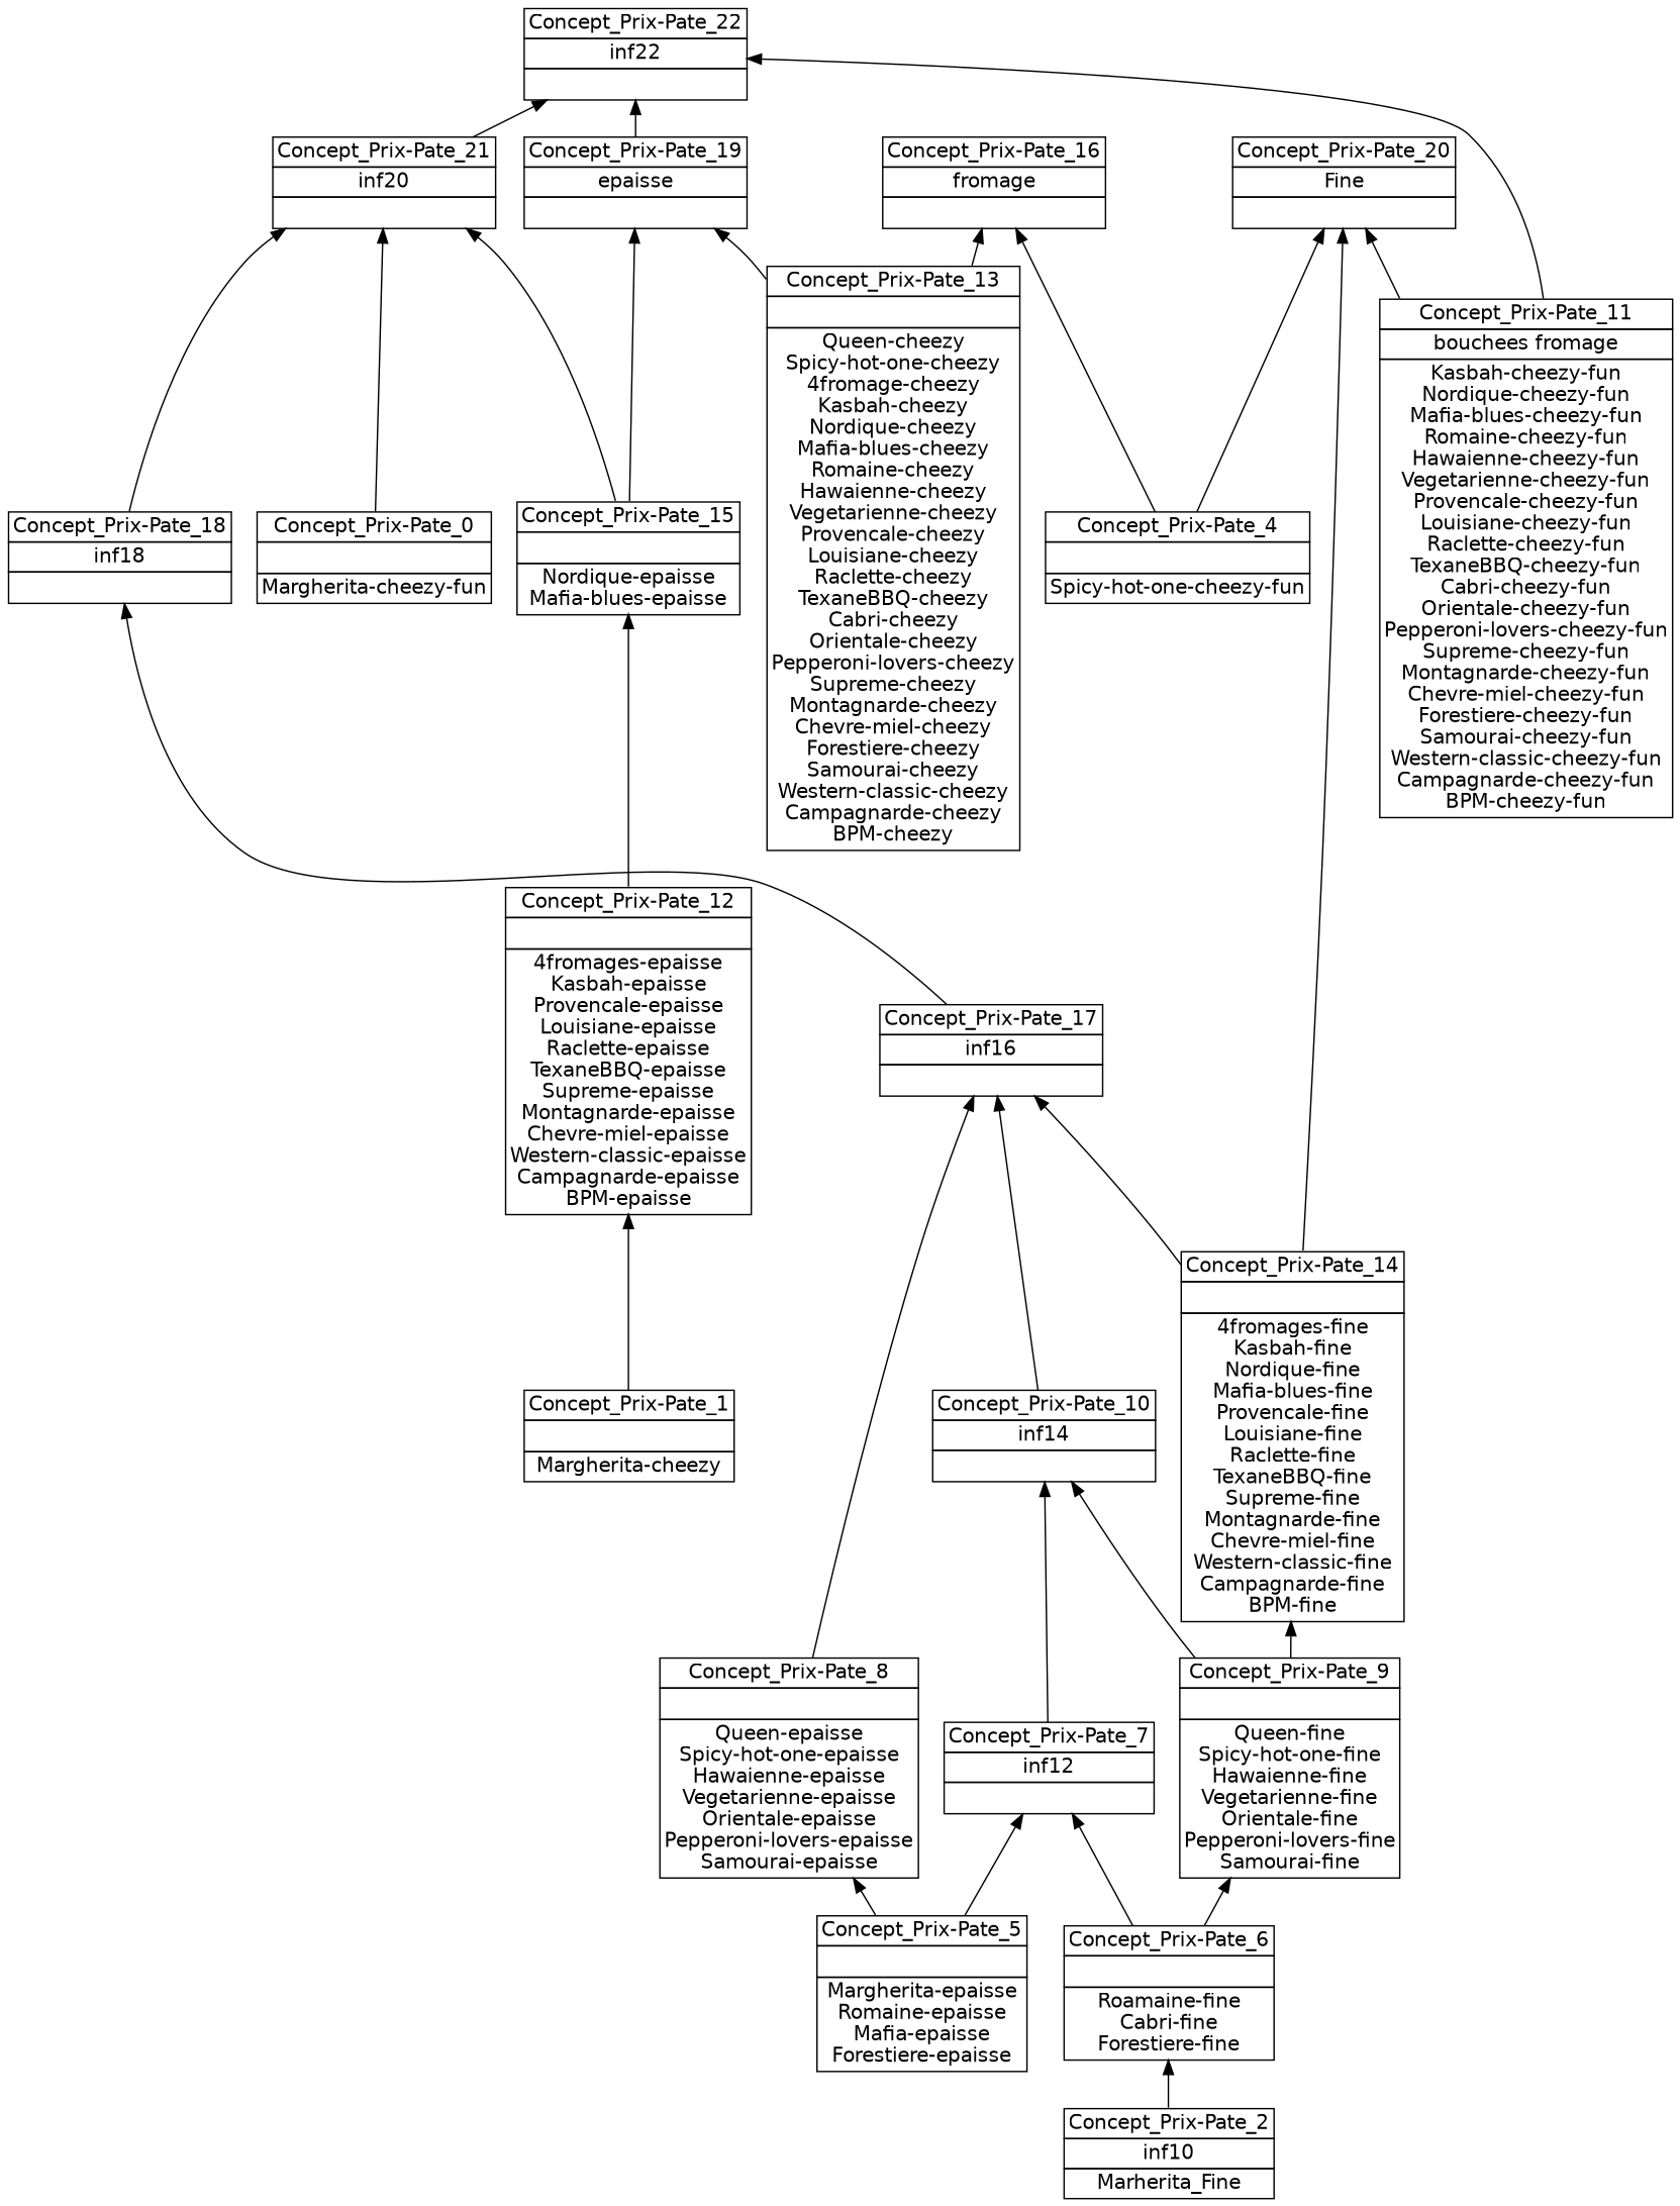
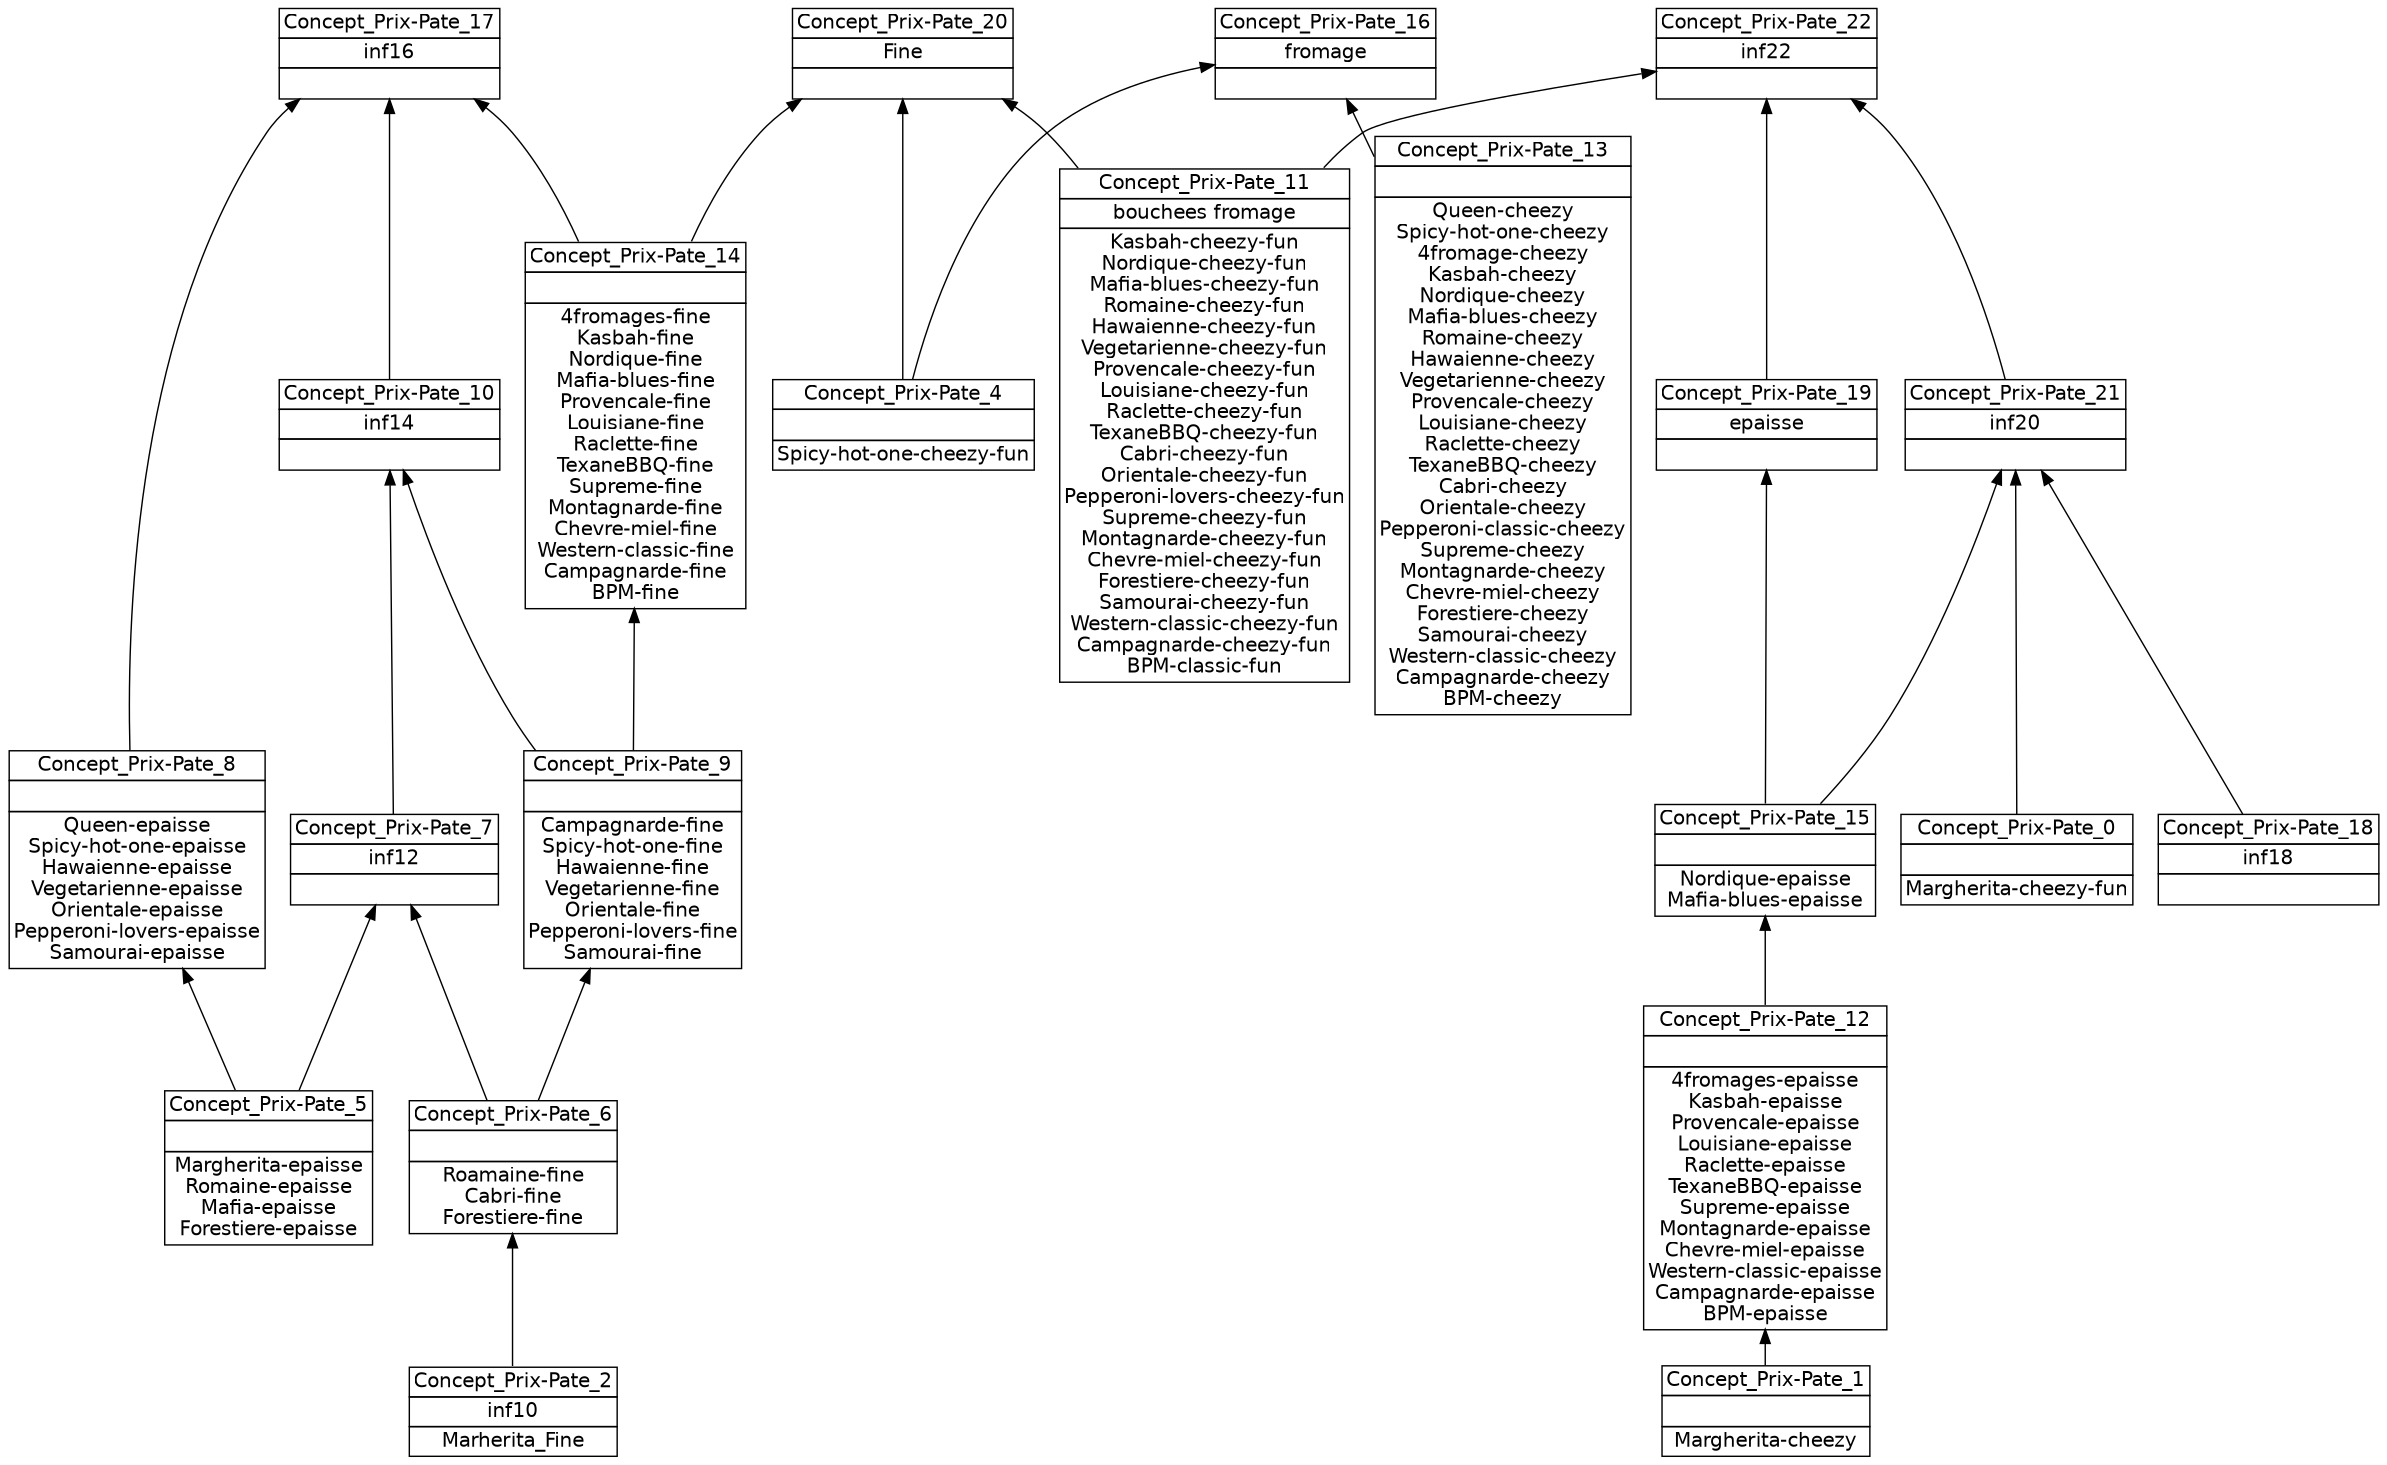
  digraph {
    nodesep=0.2
    rankdir=BT
    ranksep=0.3
    node [fontname="DejaVu Sans" margin="0.03,0.03" shape=none]
    edge [headport=p tailport=p]
    n1 [label=<<table border="0" cellborder="1" cellspacing="0" port="p"><tr><td>Concept_Prix-Pate_2</td></tr><tr><td>inf10<br/></td></tr><tr><td>Marherita_Fine<br/></td></tr></table>>]
    n2 [label=<<table border="0" cellborder="1" cellspacing="0" port="p"><tr><td>Concept_Prix-Pate_6</td></tr><tr><td><br/></td></tr><tr><td>Roamaine-fine<br/>Cabri-fine<br/>Forestiere-fine<br/></td></tr></table>>]
    n3 [label=<<table border="0" cellborder="1" cellspacing="0" port="p"><tr><td>Concept_Prix-Pate_7</td></tr><tr><td>inf12<br/></td></tr><tr><td><br/></td></tr></table>>]
-   n4 [label=<<table border="0" cellborder="1" cellspacing="0" port="p"><tr><td>Concept_Prix-Pate_9</td></tr><tr><td><br/></td></tr><tr><td>Queen-fine<br/>Spicy-hot-one-fine<br/>Hawaienne-fine<br/>Vegetarienne-fine<br/>Orientale-fine<br/>Pepperoni-lovers-fine<br/>Samourai-fine<br/></td></tr></table>>]
+   n4 [label=<<table border="0" cellborder="1" cellspacing="0" port="p"><tr><td>Concept_Prix-Pate_9</td></tr><tr><td><br/></td></tr><tr><td>Campagnarde-fine<br/>Spicy-hot-one-fine<br/>Hawaienne-fine<br/>Vegetarienne-fine<br/>Orientale-fine<br/>Pepperoni-lovers-fine<br/>Samourai-fine<br/></td></tr></table>>]
    n5 [label=<<table border="0" cellborder="1" cellspacing="0" port="p"><tr><td>Concept_Prix-Pate_1</td></tr><tr><td><br/></td></tr><tr><td>Margherita-cheezy<br/></td></tr></table>>]
    n6 [label=<<table border="0" cellborder="1" cellspacing="0" port="p"><tr><td>Concept_Prix-Pate_12</td></tr><tr><td><br/></td></tr><tr><td>4fromages-epaisse<br/>Kasbah-epaisse<br/>Provencale-epaisse<br/>Louisiane-epaisse<br/>Raclette-epaisse<br/>TexaneBBQ-epaisse<br/>Supreme-epaisse<br/>Montagnarde-epaisse<br/>Chevre-miel-epaisse<br/>Western-classic-epaisse<br/>Campagnarde-epaisse<br/>BPM-epaisse<br/></td></tr></table>>]
    n7 [label=<<table border="0" cellborder="1" cellspacing="0" port="p"><tr><td>Concept_Prix-Pate_15</td></tr><tr><td><br/></td></tr><tr><td>Nordique-epaisse<br/>Mafia-blues-epaisse<br/></td></tr></table>>]
-   n8 [label=<<table border="0" cellborder="1" cellspacing="0" port="p"><tr><td>Concept_Prix-Pate_13</td></tr><tr><td><br/></td></tr><tr><td>Queen-cheezy<br/>Spicy-hot-one-cheezy<br/>4fromage-cheezy<br/>Kasbah-cheezy<br/>Nordique-cheezy<br/>Mafia-blues-cheezy<br/>Romaine-cheezy<br/>Hawaienne-cheezy<br/>Vegetarienne-cheezy<br/>Provencale-cheezy<br/>Louisiane-cheezy<br/>Raclette-cheezy<br/>TexaneBBQ-cheezy<br/>Cabri-cheezy<br/>Orientale-cheezy<br/>Pepperoni-lovers-cheezy<br/>Supreme-cheezy<br/>Montagnarde-cheezy<br/>Chevre-miel-cheezy<br/>Forestiere-cheezy<br/>Samourai-cheezy<br/>Western-classic-cheezy<br/>Campagnarde-cheezy<br/>BPM-cheezy<br/></td></tr></table>>]
+   n8 [label=<<table border="0" cellborder="1" cellspacing="0" port="p"><tr><td>Concept_Prix-Pate_13</td></tr><tr><td><br/></td></tr><tr><td>Queen-cheezy<br/>Spicy-hot-one-cheezy<br/>4fromage-cheezy<br/>Kasbah-cheezy<br/>Nordique-cheezy<br/>Mafia-blues-cheezy<br/>Romaine-cheezy<br/>Hawaienne-cheezy<br/>Vegetarienne-cheezy<br/>Provencale-cheezy<br/>Louisiane-cheezy<br/>Raclette-cheezy<br/>TexaneBBQ-cheezy<br/>Cabri-cheezy<br/>Orientale-cheezy<br/>Pepperoni-classic-cheezy<br/>Supreme-cheezy<br/>Montagnarde-cheezy<br/>Chevre-miel-cheezy<br/>Forestiere-cheezy<br/>Samourai-cheezy<br/>Western-classic-cheezy<br/>Campagnarde-cheezy<br/>BPM-cheezy<br/></td></tr></table>>]
    n9 [label=<<table border="0" cellborder="1" cellspacing="0" port="p"><tr><td>Concept_Prix-Pate_16</td></tr><tr><td>fromage<br/></td></tr><tr><td><br/></td></tr></table>>]
    n10 [label=<<table border="0" cellborder="1" cellspacing="0" port="p"><tr><td>Concept_Prix-Pate_19</td></tr><tr><td>epaisse<br/></td></tr><tr><td><br/></td></tr></table>>]
    n11 [label=<<table border="0" cellborder="1" cellspacing="0" port="p"><tr><td>Concept_Prix-Pate_0</td></tr><tr><td><br/></td></tr><tr><td>Margherita-cheezy-fun<br/></td></tr></table>>]
    n12 [label=<<table border="0" cellborder="1" cellspacing="0" port="p"><tr><td>Concept_Prix-Pate_21</td></tr><tr><td>inf20<br/></td></tr><tr><td><br/></td></tr></table>>]
    n13 [label=<<table border="0" cellborder="1" cellspacing="0" port="p"><tr><td>Concept_Prix-Pate_22</td></tr><tr><td>inf22<br/></td></tr><tr><td><br/></td></tr></table>>]
    n14 [label=<<table border="0" cellborder="1" cellspacing="0" port="p"><tr><td>Concept_Prix-Pate_4</td></tr><tr><td><br/></td></tr><tr><td>Spicy-hot-one-cheezy-fun<br/></td></tr></table>>]
    n15 [label=<<table border="0" cellborder="1" cellspacing="0" port="p"><tr><td>Concept_Prix-Pate_20</td></tr><tr><td>Fine<br/></td></tr><tr><td><br/></td></tr></table>>]
-   n16 [label=<<table border="0" cellborder="1" cellspacing="0" port="p"><tr><td>Concept_Prix-Pate_11</td></tr><tr><td>bouchees fromage<br/></td></tr><tr><td>Kasbah-cheezy-fun<br/>Nordique-cheezy-fun<br/>Mafia-blues-cheezy-fun<br/>Romaine-cheezy-fun<br/>Hawaienne-cheezy-fun<br/>Vegetarienne-cheezy-fun<br/>Provencale-cheezy-fun<br/>Louisiane-cheezy-fun<br/>Raclette-cheezy-fun<br/>TexaneBBQ-cheezy-fun<br/>Cabri-cheezy-fun<br/>Orientale-cheezy-fun<br/>Pepperoni-lovers-cheezy-fun<br/>Supreme-cheezy-fun<br/>Montagnarde-cheezy-fun<br/>Chevre-miel-cheezy-fun<br/>Forestiere-cheezy-fun<br/>Samourai-cheezy-fun<br/>Western-classic-cheezy-fun<br/>Campagnarde-cheezy-fun<br/>BPM-cheezy-fun<br/></td></tr></table>>]
+   n16 [label=<<table border="0" cellborder="1" cellspacing="0" port="p"><tr><td>Concept_Prix-Pate_11</td></tr><tr><td>bouchees fromage<br/></td></tr><tr><td>Kasbah-cheezy-fun<br/>Nordique-cheezy-fun<br/>Mafia-blues-cheezy-fun<br/>Romaine-cheezy-fun<br/>Hawaienne-cheezy-fun<br/>Vegetarienne-cheezy-fun<br/>Provencale-cheezy-fun<br/>Louisiane-cheezy-fun<br/>Raclette-cheezy-fun<br/>TexaneBBQ-cheezy-fun<br/>Cabri-cheezy-fun<br/>Orientale-cheezy-fun<br/>Pepperoni-lovers-cheezy-fun<br/>Supreme-cheezy-fun<br/>Montagnarde-cheezy-fun<br/>Chevre-miel-cheezy-fun<br/>Forestiere-cheezy-fun<br/>Samourai-cheezy-fun<br/>Western-classic-cheezy-fun<br/>Campagnarde-cheezy-fun<br/>BPM-classic-fun<br/></td></tr></table>>]
    n17 [label=<<table border="0" cellborder="1" cellspacing="0" port="p"><tr><td>Concept_Prix-Pate_10</td></tr><tr><td>inf14<br/></td></tr><tr><td><br/></td></tr></table>>]
    n18 [label=<<table border="0" cellborder="1" cellspacing="0" port="p"><tr><td>Concept_Prix-Pate_14</td></tr><tr><td><br/></td></tr><tr><td>4fromages-fine<br/>Kasbah-fine<br/>Nordique-fine<br/>Mafia-blues-fine<br/>Provencale-fine<br/>Louisiane-fine<br/>Raclette-fine<br/>TexaneBBQ-fine<br/>Supreme-fine<br/>Montagnarde-fine<br/>Chevre-miel-fine<br/>Western-classic-fine<br/>Campagnarde-fine<br/>BPM-fine<br/></td></tr></table>>]
    n19 [label=<<table border="0" cellborder="1" cellspacing="0" port="p"><tr><td>Concept_Prix-Pate_5</td></tr><tr><td><br/></td></tr><tr><td>Margherita-epaisse<br/>Romaine-epaisse<br/>Mafia-epaisse<br/>Forestiere-epaisse<br/></td></tr></table>>]
    n20 [label=<<table border="0" cellborder="1" cellspacing="0" port="p"><tr><td>Concept_Prix-Pate_8</td></tr><tr><td><br/></td></tr><tr><td>Queen-epaisse<br/>Spicy-hot-one-epaisse<br/>Hawaienne-epaisse<br/>Vegetarienne-epaisse<br/>Orientale-epaisse<br/>Pepperoni-lovers-epaisse<br/>Samourai-epaisse<br/></td></tr></table>>]
    n21 [label=<<table border="0" cellborder="1" cellspacing="0" port="p"><tr><td>Concept_Prix-Pate_17</td></tr><tr><td>inf16<br/></td></tr><tr><td><br/></td></tr></table>>]
    n22 [label=<<table border="0" cellborder="1" cellspacing="0" port="p"><tr><td>Concept_Prix-Pate_18</td></tr><tr><td>inf18<br/></td></tr><tr><td><br/></td></tr></table>>]
    n1 -> n2
    n2 -> n3
    n2 -> n4
    n3 -> n17
    n4 -> n17
    n4 -> n18
    n5 -> n6
    n6 -> n7
    n7 -> n10
    n7 -> n12
    n8 -> n9
-   n8 -> n10
    n10 -> n13
    n11 -> n12
    n12 -> n13
    n14 -> n9
    n14 -> n15
    n16 -> n13
    n16 -> n15
    n17 -> n21
    n18 -> n15
    n18 -> n21
    n19 -> n3
    n19 -> n20
    n20 -> n21
-   n21 -> n22
    n22 -> n12
  }
